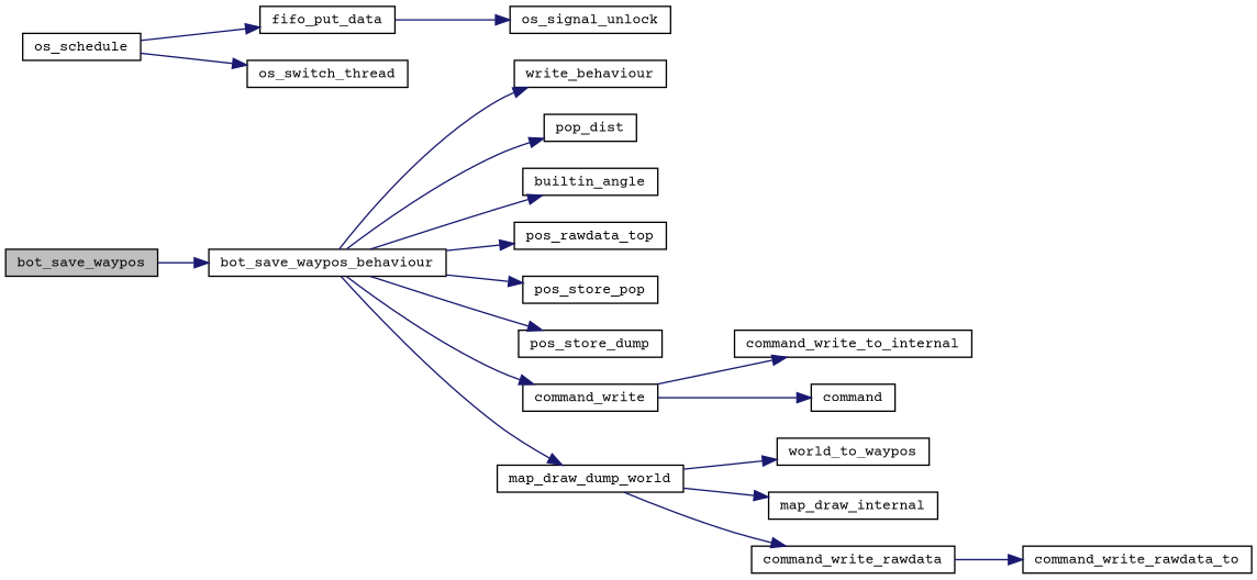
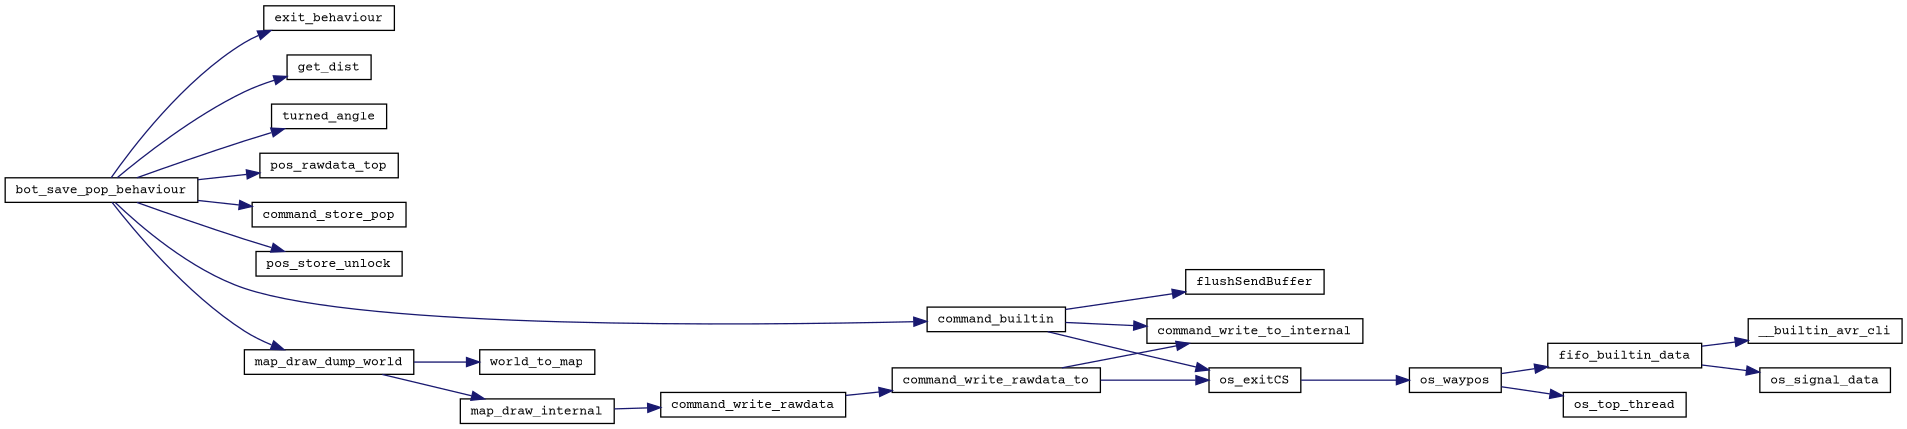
  digraph {
    fontname="Courier Prime"
    rankdir=LR
    node [color=black fillcolor=white fontname="Courier Prime" fontsize=10 shape=record style=filled]
    edge [color=midnightblue fontname="Courier Prime" fontsize=10 labelfontname=Helvetica labelfontsize=10 style=solid]
-   n1 [fillcolor=grey75 fontcolor=black height=0.2 label=bot_save_waypos width=0.4]
-   n2 [height=0.2 label=bot_save_waypos_behaviour width=0.4]
-   n3 [height=0.2 label=write_behaviour width=0.4]
-   n4 [height=0.2 label=pop_dist width=0.4]
-   n5 [height=0.2 label=builtin_angle width=0.4]
+   n2 [height=0.2 label=bot_save_pop_behaviour width=0.4]
+   n3 [height=0.2 label=exit_behaviour width=0.4]
+   n4 [height=0.2 label=get_dist width=0.4]
+   n5 [height=0.2 label=turned_angle width=0.4]
    n6 [height=0.2 label=pos_rawdata_top width=0.4]
-   n7 [height=0.2 label=pos_store_pop width=0.4]
-   n8 [height=0.2 label=pos_store_dump width=0.4]
-   n9 [height=0.2 label=command_write width=0.4]
+   n7 [height=0.2 label=command_store_pop width=0.4]
+   n8 [height=0.2 label=pos_store_unlock width=0.4]
+   n9 [height=0.2 label=command_builtin width=0.4]
    n10 [height=0.2 label=map_draw_dump_world width=0.4]
    n11 [height=0.2 label=command_write_to_internal width=0.4]
-   n12 [height=0.2 label=command width=0.4]
-   n14 [height=0.2 label=world_to_waypos width=0.4]
+   n12 [height=0.2 label=flushSendBuffer width=0.4]
+   n13 [height=0.2 label=os_exitCS width=0.4]
+   n14 [height=0.2 label=world_to_map width=0.4]
    n15 [height=0.2 label=map_draw_internal width=0.4]
-   n16 [height=0.2 label=os_schedule width=0.4]
-   n17 [height=0.2 label=fifo_put_data width=0.4]
-   n18 [height=0.2 label=os_switch_thread width=0.4]
-   n20 [height=0.2 label=os_signal_unlock width=0.4]
+   n16 [height=0.2 label=os_waypos width=0.4]
+   n17 [height=0.2 label=fifo_builtin_data width=0.4]
+   n18 [height=0.2 label=os_top_thread width=0.4]
+   n19 [height=0.2 label=__builtin_avr_cli width=0.4]
+   n20 [height=0.2 label=os_signal_data width=0.4]
    n21 [height=0.2 label=command_write_rawdata width=0.4]
    n22 [height=0.2 label=command_write_rawdata_to width=0.4]
-   n1 -> n2
    n2 -> n3
    n2 -> n4
    n2 -> n5
    n2 -> n6
    n2 -> n7
    n2 -> n8
    n2 -> n9
    n2 -> n10
    n9 -> n11
    n9 -> n12
+   n9 -> n13
    n10 -> n14
    n10 -> n15
-   n10 -> n21
+   n13 -> n16
+   n15 -> n21
    n16 -> n17
    n16 -> n18
+   n17 -> n19
    n17 -> n20
    n21 -> n22
+   n22 -> n11
+   n22 -> n13
  }
